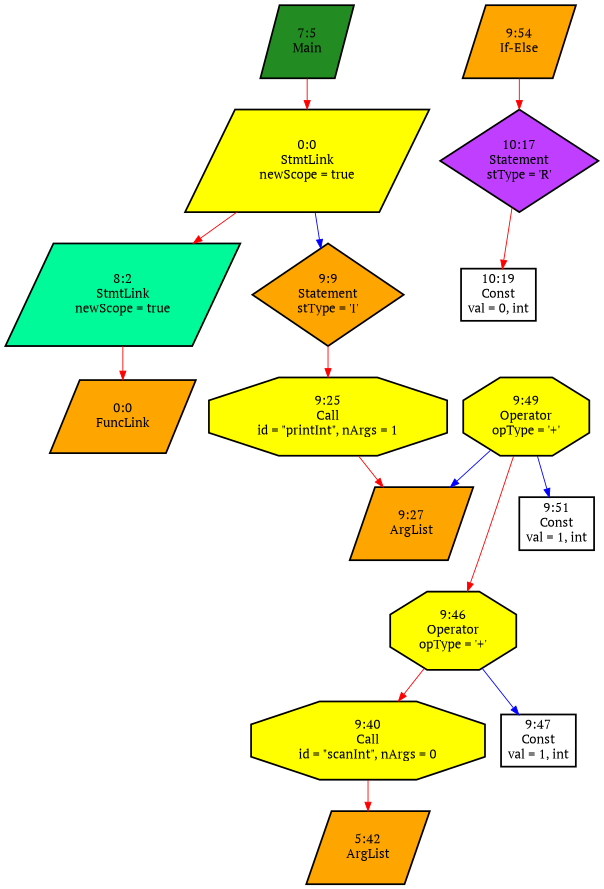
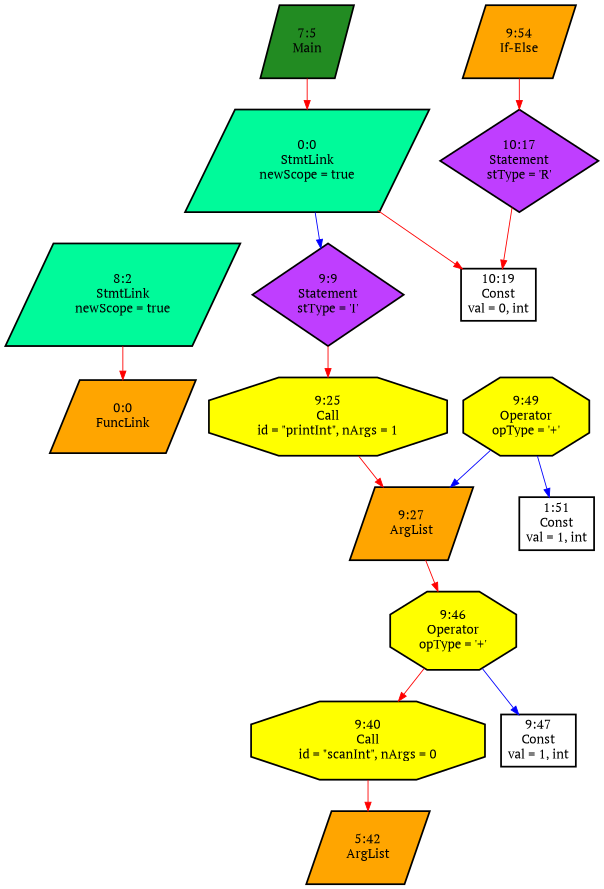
  digraph {
    fontname="PT Serif"
    node [fillcolor=orange fontname="PT Serif" fontsize=15 shape=parallelogram style="filled, bold"]
    edge [color=red fontname="PT Serif"]
    n1 [fillcolor=forestgreen label="7:5\nMain"]
-   n2 [fillcolor=yellow label="0:0\nStmtLink\nnewScope = true"]
+   n2 [fillcolor=mediumspringgreen label="0:0\nStmtLink\nnewScope = true"]
    n3 [label="0:0\nFuncLink"]
    n4 [fillcolor=mediumspringgreen label="8:2\nStmtLink\nnewScope = true"]
-   n5 [label="9:9\nStatement\nstType = 'I'" shape=diamond]
+   n5 [fillcolor=darkorchid1 label="9:9\nStatement\nstType = 'I'" shape=diamond]
    n6 [fillcolor=yellow label="9:25\nCall\nid = \"printInt\", nArgs = 1" shape=octagon]
    n7 [label="9:27\nArgList"]
    n8 [label="9:54\nIf-Else"]
    n9 [fillcolor=darkorchid1 label="10:17\nStatement\nstType = 'R'" shape=diamond]
    n10 [fillcolor=yellow label="9:49\nOperator\nopType = '+'" shape=octagon]
    n11 [fillcolor=yellow label="9:46\nOperator\nopType = '+'" shape=octagon]
-   n12 [label="9:51\nConst\nval = 1, int" shape=record style=bold fillcolor=""]
+   n12 [label="1:51\nConst\nval = 1, int" shape=record style=bold fillcolor=""]
    n13 [fillcolor=yellow label="9:40\nCall\nid = \"scanInt\", nArgs = 0" shape=octagon]
    n14 [label="9:47\nConst\nval = 1, int" shape=record style=bold fillcolor=""]
    n15 [label="5:42\nArgList"]
    n16 [label="10:19\nConst\nval = 0, int" shape=record style=bold fillcolor=""]
    n1 -> n2
-   n2 -> n4
+   n2 -> n16
    n2 -> n5 [color=blue]
    n4 -> n3
    n5 -> n6
    n6 -> n7
    n8 -> n9
    n9 -> n16
    n10 -> n7 [color=blue]
-   n10 -> n11
+   n7 -> n11
    n10 -> n12 [color=blue]
    n11 -> n13
    n11 -> n14 [color=blue]
    n13 -> n15
  }
